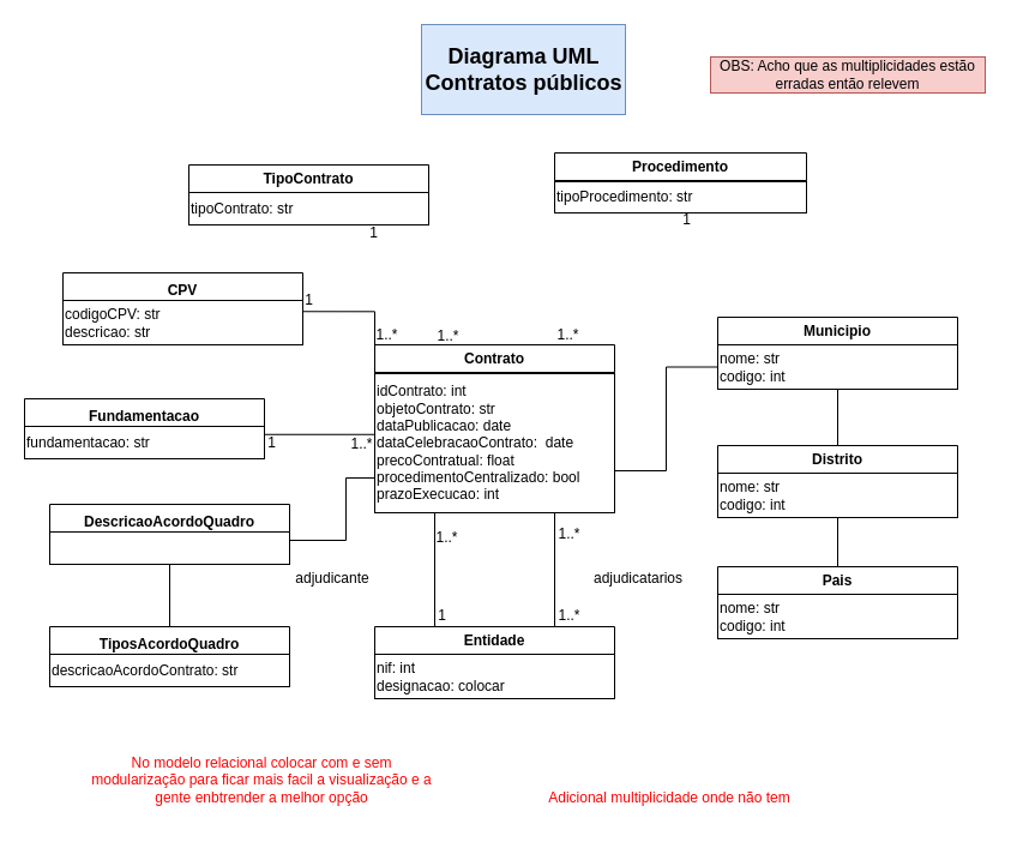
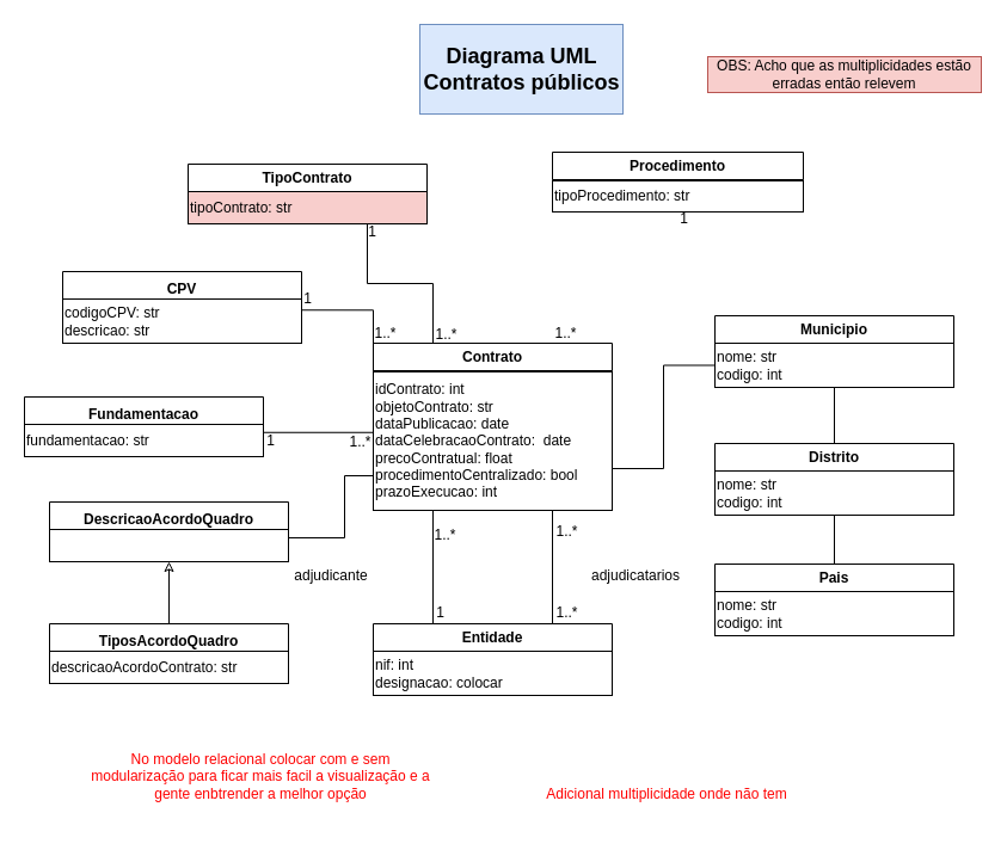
  <mxCell id="0" />
  <mxCell id="1" parent="0" />
  <mxCell id="2" style="edgeStyle=orthogonalEdgeStyle;rounded=0;orthogonalLoop=1;jettySize=auto;html=1;exitX=0.925;exitY=0.225;exitDx=0;exitDy=0;entryX=1;entryY=0.25;entryDx=0;entryDy=0;endArrow=none;endFill=0;exitPerimeter=0;" parent="1" source="38" target="21" edge="1"><mxGeometry relative="1" as="geometry" /></mxCell>
  <mxCell id="3" style="edgeStyle=orthogonalEdgeStyle;rounded=0;orthogonalLoop=1;jettySize=auto;html=1;exitX=1;exitY=0.75;exitDx=0;exitDy=0;entryX=0;entryY=0.5;entryDx=0;entryDy=0;endArrow=none;endFill=0;" parent="1" source="4" target="9" edge="1"><mxGeometry relative="1" as="geometry" /></mxCell>
  <mxCell id="4" value="Contrato" style="swimlane;whiteSpace=wrap;html=1;align=center;" parent="1" vertex="1"><mxGeometry x="312" y="287" width="200" height="140" as="geometry"><mxRectangle x="290" y="50" width="90" height="30" as="alternateBounds" /></mxGeometry></mxCell>
  <mxCell id="5" value="&lt;div style=&quot;text-align: justify;&quot;&gt;idContrato: int&lt;/div&gt;&lt;div style=&quot;text-align: justify;&quot;&gt;objetoContrato: str&lt;/div&gt;&lt;div style=&quot;text-align: justify;&quot;&gt;dataPublicacao: date&lt;/div&gt;&lt;div style=&quot;text-align: justify;&quot;&gt;dataCelebracaoContrato:&amp;nbsp; date&lt;/div&gt;&lt;div style=&quot;text-align: justify;&quot;&gt;precoContratual: float&lt;/div&gt;&lt;div style=&quot;text-align: justify;&quot;&gt;procedimentoCentralizado: bool&lt;span style=&quot;background-color: initial; color: rgba(0, 0, 0, 0); font-family: monospace; font-size: 0px; text-align: left; text-wrap-mode: nowrap;&quot;&gt;%3CmxGraphModel%3E%3Croot%3E%3CmxCell%20id%3D%220%22%2F%3E%3CmxCell%20id%3D%221%22%20parent%3D%220%22%2F%3E%3CmxCell%20id%3D%222%22%20value%3D%22Contrato%22%20style%3D%22swimlane%3BwhiteSpace%3Dwrap%3Bhtml%3D1%3B%22%20vertex%3D%221%22%20parent%3D%221%22%3E%3CmxGeometry%20x%3D%22290%22%20y%3D%2250%22%20width%3D%22200%22%20height%3D%22200%22%20as%3D%22geometry%22%3E%3CmxRectangle%20x%3D%22290%22%20y%3D%2250%22%20width%3D%2290%22%20height%3D%2230%22%20as%3D%22alternateBounds%22%2F%3E%3C%2FmxGeometry%3E%3C%2FmxCell%3E%3CmxCell%20id%3D%223%22%20value%3D%22%26lt%3Bdiv%20style%3D%26quot%3Btext-align%3A%20justify%3B%26quot%3B%26gt%3BidContrato%26lt%3B%2Fdiv%26gt%3B%26lt%3Bdiv%20style%3D%26quot%3Btext-align%3A%20justify%3B%26quot%3B%26gt%3BtipoContrato%26lt%3B%2Fdiv%26gt%3B%26lt%3Bdiv%20style%3D%26quot%3Btext-align%3A%20justify%3B%26quot%3B%26gt%3BdataPublicacao%26lt%3B%2Fdiv%26gt%3B%26lt%3Bdiv%20style%3D%26quot%3Btext-align%3A%20justify%3B%26quot%3B%26gt%3BprecoContratual%26lt%3B%2Fdiv%26gt%3B%26lt%3Bdiv%20style%3D%26quot%3Btext-align%3A%20justify%3B%26quot%3B%26gt%3Bcpv%26lt%3B%2Fdiv%26gt%3B%26lt%3Bdiv%20style%3D%26quot%3Btext-align%3A%20justify%3B%26quot%3B%26gt%3BprocedimentoCentralizado%26lt%3B%2Fdiv%26gt%3B%26lt%3Bdiv%20style%3D%26quot%3Btext-align%3A%20justify%3B%26quot%3B%26gt%3BdescrAcordoQuadro%26lt%3B%2Fdiv%26gt%3B%26lt%3Bdiv%20style%3D%26quot%3Btext-align%3A%20justify%3B%26quot%3B%26gt%3Bfundamentacao%26lt%3B%2Fdiv%26gt%3B%22%20style%3D%22whiteSpace%3Dwrap%3Bhtml%3D1%3Balign%3Dleft%3B%22%20vertex%3D%221%22%20parent%3D%222%22%3E%3CmxGeometry%20y%3D%2223%22%20width%3D%22200%22%20height%3D%22177%22%20as%3D%22geometry%22%2F%3E%3C%2FmxCell%3E%3C%2Froot%3E%3C%2FmxG&lt;/span&gt;&lt;/div&gt;&lt;div style=&quot;text-align: justify;&quot;&gt;&lt;span style=&quot;text-align: left;&quot;&gt;prazoExecucao: int&lt;/span&gt;&lt;/div&gt;" style="whiteSpace=wrap;html=1;align=left;" parent="4" vertex="1"><mxGeometry y="24" width="200" height="116" as="geometry" /></mxCell>
  <mxCell id="6" value="Entidade" style="swimlane;whiteSpace=wrap;html=1;align=center;" parent="1" vertex="1"><mxGeometry x="312" y="522" width="200" height="60" as="geometry" /></mxCell>
  <mxCell id="7" value="nif: int&lt;div&gt;designacao: colocar&lt;/div&gt;" style="rounded=0;whiteSpace=wrap;html=1;align=left;" parent="6" vertex="1"><mxGeometry y="23" width="200" height="37" as="geometry" /></mxCell>
  <mxCell id="8" value="Municipio" style="swimlane;whiteSpace=wrap;html=1;" parent="1" vertex="1"><mxGeometry x="598" y="264" width="200" height="56" as="geometry" /></mxCell>
  <mxCell id="9" value="&lt;div&gt;nome: str&lt;/div&gt;&lt;div&gt;codigo: int&lt;/div&gt;" style="rounded=0;whiteSpace=wrap;html=1;align=left;" parent="8" vertex="1"><mxGeometry y="23" width="200" height="37" as="geometry" /></mxCell>
  <mxCell id="10" style="edgeStyle=orthogonalEdgeStyle;rounded=0;orthogonalLoop=1;jettySize=auto;html=1;exitX=0.25;exitY=1;exitDx=0;exitDy=0;entryX=0.25;entryY=0;entryDx=0;entryDy=0;endArrow=none;endFill=0;" parent="1" source="5" target="6" edge="1"><mxGeometry relative="1" as="geometry" /></mxCell>
  <mxCell id="11" style="edgeStyle=orthogonalEdgeStyle;rounded=0;orthogonalLoop=1;jettySize=auto;html=1;exitX=0.75;exitY=1;exitDx=0;exitDy=0;entryX=0.75;entryY=0;entryDx=0;entryDy=0;endArrow=none;endFill=0;" parent="1" source="5" target="6" edge="1"><mxGeometry relative="1" as="geometry" /></mxCell>
  <mxCell id="12" value="adjudicante" style="text;html=1;align=center;verticalAlign=middle;whiteSpace=wrap;rounded=0;" parent="1" vertex="1"><mxGeometry x="247" y="467" width="60" height="30" as="geometry" /></mxCell>
  <mxCell id="13" value="adjudicatarios" style="text;html=1;align=center;verticalAlign=middle;whiteSpace=wrap;rounded=0;" parent="1" vertex="1"><mxGeometry x="502" y="467" width="60" height="30" as="geometry" /></mxCell>
  <mxCell id="14" value="Procedimento" style="swimlane;whiteSpace=wrap;html=1;" parent="1" vertex="1"><mxGeometry x="462" y="127" width="210" height="50" as="geometry" /></mxCell>
  <mxCell id="15" value="tipoProcedimento: str" style="whiteSpace=wrap;html=1;align=left;" parent="14" vertex="1"><mxGeometry y="24" width="210" height="26" as="geometry" /></mxCell>
  <mxCell id="16" value="TipoContrato" style="swimlane;whiteSpace=wrap;html=1;" parent="1" vertex="1"><mxGeometry x="157" y="137" width="200" height="50" as="geometry"><mxRectangle x="290" y="50" width="90" height="30" as="alternateBounds" /></mxGeometry></mxCell>
- <mxCell id="17" value="tipoContrato: str" style="whiteSpace=wrap;html=1;align=left;" parent="16" vertex="1"><mxGeometry y="23" width="200" height="27" as="geometry" /></mxCell>
+ <mxCell id="17" value="tipoContrato: str" style="whiteSpace=wrap;html=1;align=left;fillColor=#f8cecc;" parent="16" vertex="1"><mxGeometry y="23" width="200" height="27" as="geometry" /></mxCell>
  <mxCell id="18" value="CPV" style="swimlane;whiteSpace=wrap;html=1;startSize=30;" parent="1" vertex="1"><mxGeometry x="52" y="227" width="200" height="60" as="geometry" /></mxCell>
  <mxCell id="19" value="codigoCPV: str&lt;div&gt;descricao: str&lt;/div&gt;" style="whiteSpace=wrap;html=1;align=left;" parent="18" vertex="1"><mxGeometry y="23" width="200" height="37" as="geometry" /></mxCell>
  <mxCell id="20" value="Fundamentacao" style="swimlane;whiteSpace=wrap;html=1;startSize=30;align=center;" parent="1" vertex="1"><mxGeometry x="20" y="332" width="200" height="50" as="geometry" /></mxCell>
  <mxCell id="21" value="fundamentacao: str" style="whiteSpace=wrap;html=1;align=left;" parent="20" vertex="1"><mxGeometry y="23" width="200" height="27" as="geometry" /></mxCell>
- <mxCell id="22" style="edgeStyle=orthogonalEdgeStyle;rounded=0;orthogonalLoop=1;jettySize=auto;html=1;exitX=0.5;exitY=0;exitDx=0;exitDy=0;entryX=0.5;entryY=1;entryDx=0;entryDy=0;endArrow=none;endFill=0;" edge="1" parent="1" source="23" target="47"><mxGeometry relative="1" as="geometry"><mxPoint x="142.276" y="480" as="targetPoint" /></mxGeometry></mxCell>
+ <mxCell id="22" style="edgeStyle=orthogonalEdgeStyle;rounded=0;orthogonalLoop=1;jettySize=auto;html=1;exitX=0.5;exitY=0;exitDx=0;exitDy=0;entryX=0.5;entryY=1;entryDx=0;entryDy=0;endArrow=classic;endFill=0;" edge="1" parent="1" source="23" target="47"><mxGeometry relative="1" as="geometry"><mxPoint x="142.276" y="480" as="targetPoint" /></mxGeometry></mxCell>
  <mxCell id="23" value="TiposAcordoQuadro" style="swimlane;whiteSpace=wrap;html=1;startSize=30;align=center;" parent="1" vertex="1"><mxGeometry x="41" y="522" width="200" height="50" as="geometry" /></mxCell>
  <mxCell id="24" value="descricaoAcordoContrato: str" style="whiteSpace=wrap;html=1;align=left;" parent="23" vertex="1"><mxGeometry y="23" width="200" height="27" as="geometry" /></mxCell>
+ <mxCell id="25" style="edgeStyle=orthogonalEdgeStyle;rounded=0;orthogonalLoop=1;jettySize=auto;html=1;exitX=0.25;exitY=0;exitDx=0;exitDy=0;entryX=0.75;entryY=1;entryDx=0;entryDy=0;endArrow=none;endFill=0;" parent="1" source="4" target="17" edge="1"><mxGeometry relative="1" as="geometry" /></mxCell>
  <mxCell id="26" style="edgeStyle=orthogonalEdgeStyle;rounded=0;orthogonalLoop=1;jettySize=auto;html=1;exitX=0;exitY=0;exitDx=0;exitDy=0;entryX=1;entryY=0.25;entryDx=0;entryDy=0;endArrow=none;endFill=0;" parent="1" source="5" target="19" edge="1"><mxGeometry relative="1" as="geometry" /></mxCell>
  <mxCell id="27" value="1..*" style="text;html=1;align=center;verticalAlign=middle;resizable=0;points=[];autosize=1;strokeColor=none;fillColor=none;" parent="1" vertex="1"><mxGeometry x="352" y="433" width="40" height="30" as="geometry" /></mxCell>
  <mxCell id="28" value="1..*" style="text;html=1;align=center;verticalAlign=middle;resizable=0;points=[];autosize=1;strokeColor=none;fillColor=none;" parent="1" vertex="1"><mxGeometry x="454" y="430" width="40" height="30" as="geometry" /></mxCell>
  <mxCell id="29" value="1" style="text;html=1;align=center;verticalAlign=middle;resizable=0;points=[];autosize=1;strokeColor=none;fillColor=none;" parent="1" vertex="1"><mxGeometry x="353" y="498" width="30" height="30" as="geometry" /></mxCell>
  <mxCell id="30" value="1..*" style="text;html=1;align=center;verticalAlign=middle;resizable=0;points=[];autosize=1;strokeColor=none;fillColor=none;" parent="1" vertex="1"><mxGeometry x="454" y="498" width="40" height="30" as="geometry" /></mxCell>
  <mxCell id="31" value="1" style="text;html=1;align=center;verticalAlign=middle;resizable=0;points=[];autosize=1;strokeColor=none;fillColor=none;" parent="1" vertex="1"><mxGeometry x="557" y="168" width="30" height="30" as="geometry" /></mxCell>
  <mxCell id="32" value="1..*" style="text;html=1;align=center;verticalAlign=middle;resizable=0;points=[];autosize=1;strokeColor=none;fillColor=none;" parent="1" vertex="1"><mxGeometry x="453" y="264" width="40" height="30" as="geometry" /></mxCell>
  <mxCell id="33" value="1" style="text;html=1;align=center;verticalAlign=middle;resizable=0;points=[];autosize=1;strokeColor=none;fillColor=none;" parent="1" vertex="1"><mxGeometry x="296" y="179" width="30" height="30" as="geometry" /></mxCell>
  <mxCell id="34" value="1..*" style="text;html=1;align=center;verticalAlign=middle;resizable=0;points=[];autosize=1;strokeColor=none;fillColor=none;" parent="1" vertex="1"><mxGeometry x="353" y="265" width="40" height="30" as="geometry" /></mxCell>
  <mxCell id="35" value="1" style="text;html=1;align=center;verticalAlign=middle;resizable=0;points=[];autosize=1;strokeColor=none;fillColor=none;" parent="1" vertex="1"><mxGeometry x="242" y="235" width="30" height="30" as="geometry" /></mxCell>
  <mxCell id="36" value="1..*" style="text;html=1;align=center;verticalAlign=middle;resizable=0;points=[];autosize=1;strokeColor=none;fillColor=none;" parent="1" vertex="1"><mxGeometry x="302" y="264" width="40" height="30" as="geometry" /></mxCell>
  <mxCell id="37" value="OBS: Acho que as multiplicidades estão erradas então relevem" style="text;html=1;align=center;verticalAlign=middle;whiteSpace=wrap;rounded=0;fillColor=#f8cecc;strokeColor=#b85450;" parent="1" vertex="1"><mxGeometry x="592" y="47" width="229" height="30" as="geometry" /></mxCell>
  <mxCell id="38" value="1..*" style="text;html=1;align=center;verticalAlign=middle;resizable=0;points=[];autosize=1;strokeColor=none;fillColor=none;" parent="1" vertex="1"><mxGeometry x="281" y="355" width="40" height="30" as="geometry" /></mxCell>
  <mxCell id="39" value="1" style="text;html=1;align=center;verticalAlign=middle;resizable=0;points=[];autosize=1;strokeColor=none;fillColor=none;" parent="1" vertex="1"><mxGeometry x="211" y="354" width="30" height="30" as="geometry" /></mxCell>
  <mxCell id="40" value="Diagrama UML&lt;div style=&quot;font-size: 18px;&quot;&gt;Contratos públicos&lt;/div&gt;" style="text;html=1;align=center;verticalAlign=middle;resizable=0;points=[];autosize=1;strokeColor=#6c8ebf;fillColor=#dae8fc;fontStyle=1;fontSize=18;" parent="1" vertex="1"><mxGeometry x="351" y="20" width="170" height="75" as="geometry" /></mxCell>
  <mxCell id="41" value="Distrito" style="swimlane;whiteSpace=wrap;html=1;" vertex="1" parent="1"><mxGeometry x="598" y="371" width="200" height="56" as="geometry" /></mxCell>
  <mxCell id="42" value="&lt;div&gt;nome: str&lt;/div&gt;&lt;div&gt;codigo: int&lt;/div&gt;" style="rounded=0;whiteSpace=wrap;html=1;align=left;" vertex="1" parent="41"><mxGeometry y="23" width="200" height="37" as="geometry" /></mxCell>
  <mxCell id="43" value="Pais" style="swimlane;whiteSpace=wrap;html=1;" vertex="1" parent="1"><mxGeometry x="598" y="472" width="200" height="56" as="geometry" /></mxCell>
  <mxCell id="44" value="&lt;div&gt;nome: str&lt;/div&gt;&lt;div&gt;codigo: int&lt;/div&gt;" style="rounded=0;whiteSpace=wrap;html=1;align=left;" vertex="1" parent="43"><mxGeometry y="23" width="200" height="37" as="geometry" /></mxCell>
  <mxCell id="45" style="edgeStyle=orthogonalEdgeStyle;rounded=0;orthogonalLoop=1;jettySize=auto;html=1;exitX=0.5;exitY=1;exitDx=0;exitDy=0;entryX=0.5;entryY=0;entryDx=0;entryDy=0;endArrow=none;endFill=0;" edge="1" parent="1" source="9" target="41"><mxGeometry relative="1" as="geometry" /></mxCell>
  <mxCell id="46" style="edgeStyle=orthogonalEdgeStyle;rounded=0;orthogonalLoop=1;jettySize=auto;html=1;exitX=0.5;exitY=1;exitDx=0;exitDy=0;entryX=0.5;entryY=0;entryDx=0;entryDy=0;endArrow=none;endFill=0;" edge="1" parent="1" source="42" target="43"><mxGeometry relative="1" as="geometry" /></mxCell>
  <mxCell id="47" value="DescricaoAcordoQuadro" style="swimlane;whiteSpace=wrap;html=1;startSize=30;align=center;" vertex="1" parent="1"><mxGeometry x="41" y="420" width="200" height="50" as="geometry" /></mxCell>
  <mxCell id="48" value="" style="whiteSpace=wrap;html=1;align=left;" vertex="1" parent="47"><mxGeometry y="23" width="200" height="27" as="geometry" /></mxCell>
  <mxCell id="49" style="edgeStyle=orthogonalEdgeStyle;rounded=0;orthogonalLoop=1;jettySize=auto;html=1;exitX=1;exitY=0;exitDx=0;exitDy=0;entryX=0;entryY=0.75;entryDx=0;entryDy=0;endArrow=none;endFill=0;" edge="1" parent="1" source="48" target="5"><mxGeometry relative="1" as="geometry"><Array as="points"><mxPoint x="241" y="450" /><mxPoint x="288" y="450" /><mxPoint x="288" y="398" /></Array></mxGeometry></mxCell>
  <mxCell id="50" value="No modelo relacional colocar com e sem modularização para ficar mais facil a visualização e a gente enbtrender a melhor opção" style="text;html=1;align=center;verticalAlign=middle;whiteSpace=wrap;rounded=0;fontColor=#FF0000;" vertex="1" parent="1"><mxGeometry x="68" y="620" width="300" height="60" as="geometry" /></mxCell>
  <mxCell id="51" value="Adicional multiplicidade onde não tem" style="text;html=1;align=center;verticalAlign=middle;whiteSpace=wrap;rounded=0;fontColor=#FF0000;" vertex="1" parent="1"><mxGeometry x="408" y="635" width="300" height="60" as="geometry" /></mxCell>
